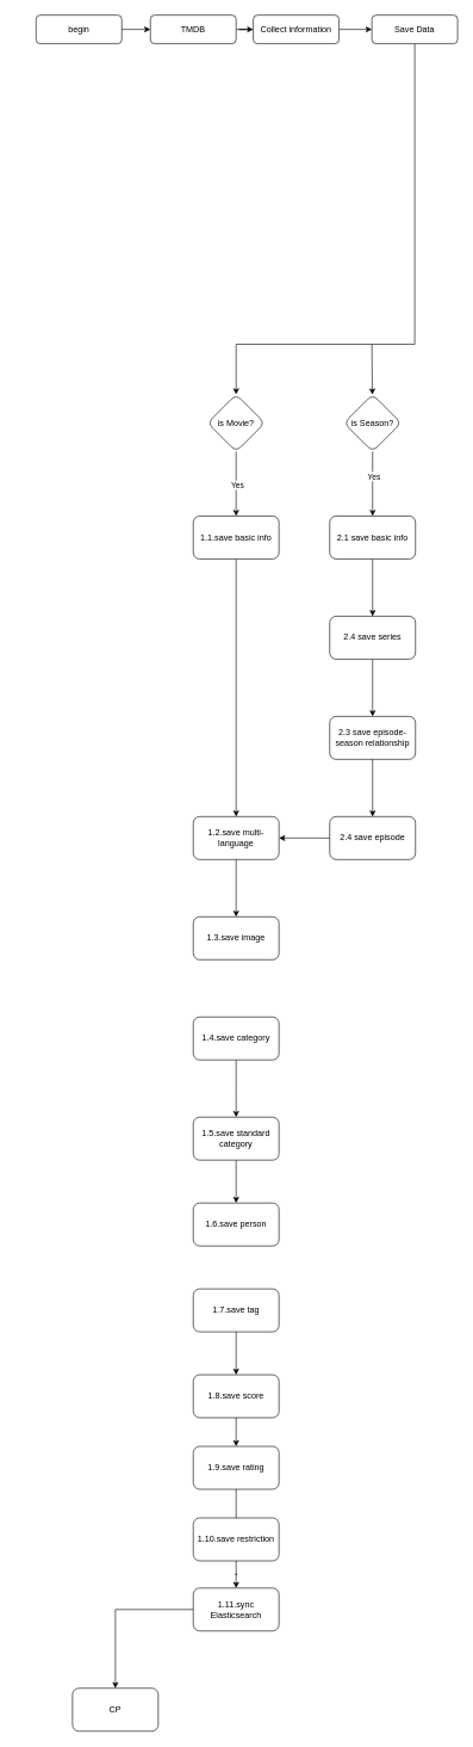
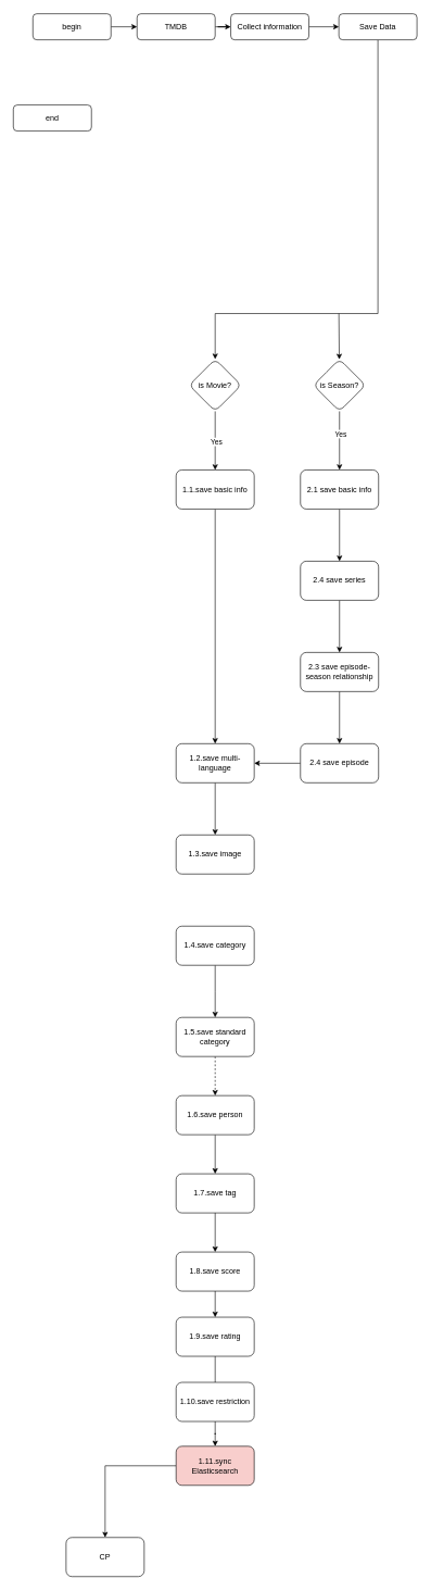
  <mxCell id="0" />
  <mxCell id="1" parent="0" />
  <mxCell id="2" value="" style="edgeStyle=orthogonalEdgeStyle;rounded=0;orthogonalLoop=1;jettySize=auto;html=1;" edge="1" parent="1" source="3" target="6"><mxGeometry relative="1" as="geometry" /></mxCell>
  <mxCell id="3" value="begin" style="rounded=1;whiteSpace=wrap;html=1;fontSize=12;glass=0;strokeWidth=1;shadow=0;" parent="1" vertex="1"><mxGeometry x="50" y="20" width="120" height="40" as="geometry" /></mxCell>
+ <mxCell id="4" value="end" style="rounded=1;whiteSpace=wrap;html=1;fontSize=12;glass=0;strokeWidth=1;shadow=0;" parent="1" vertex="1"><mxGeometry x="20" y="160" width="120" height="40" as="geometry" /></mxCell>
  <mxCell id="5" value="" style="edgeStyle=orthogonalEdgeStyle;rounded=0;orthogonalLoop=1;jettySize=auto;html=1;" edge="1" parent="1" source="6" target="8"><mxGeometry relative="1" as="geometry" /></mxCell>
  <mxCell id="6" value="TMDB" style="rounded=1;whiteSpace=wrap;html=1;fontSize=12;glass=0;strokeWidth=1;shadow=0;" vertex="1" parent="1"><mxGeometry x="210" y="20" width="120" height="40" as="geometry" /></mxCell>
  <mxCell id="7" value="" style="edgeStyle=orthogonalEdgeStyle;rounded=0;orthogonalLoop=1;jettySize=auto;html=1;" edge="1" parent="1" source="8" target="10"><mxGeometry relative="1" as="geometry" /></mxCell>
  <mxCell id="8" value="Collect information" style="rounded=1;whiteSpace=wrap;html=1;fontSize=12;glass=0;strokeWidth=1;shadow=0;" vertex="1" parent="1"><mxGeometry x="354" y="20" width="120" height="40" as="geometry" /></mxCell>
  <mxCell id="9" value="" style="edgeStyle=orthogonalEdgeStyle;rounded=0;orthogonalLoop=1;jettySize=auto;html=1;" edge="1" parent="1" source="10" target="13"><mxGeometry relative="1" as="geometry"><Array as="points"><mxPoint x="580" y="480" /><mxPoint x="330" y="480" /></Array></mxGeometry></mxCell>
  <mxCell id="10" value="Save Data" style="rounded=1;whiteSpace=wrap;html=1;fontSize=12;glass=0;strokeWidth=1;shadow=0;" vertex="1" parent="1"><mxGeometry x="520" y="20" width="120" height="40" as="geometry" /></mxCell>
  <mxCell id="11" value="" style="edgeStyle=orthogonalEdgeStyle;rounded=0;orthogonalLoop=1;jettySize=auto;html=1;" edge="1" parent="1" source="13" target="18"><mxGeometry relative="1" as="geometry" /></mxCell>
  <mxCell id="12" value="Yes" style="edgeLabel;html=1;align=center;verticalAlign=middle;resizable=0;points=[];" vertex="1" connectable="0" parent="11"><mxGeometry x="0.022" y="1" relative="1" as="geometry"><mxPoint as="offset" /></mxGeometry></mxCell>
  <mxCell id="13" value="is Movie?" style="rhombus;whiteSpace=wrap;html=1;rounded=1;glass=0;strokeWidth=1;shadow=0;" vertex="1" parent="1"><mxGeometry x="290" y="550" width="80" height="80" as="geometry" /></mxCell>
  <mxCell id="14" value="" style="edgeStyle=orthogonalEdgeStyle;rounded=0;orthogonalLoop=1;jettySize=auto;html=1;" edge="1" parent="1" source="16" target="39"><mxGeometry relative="1" as="geometry" /></mxCell>
  <mxCell id="15" value="Yes" style="edgeLabel;html=1;align=center;verticalAlign=middle;resizable=0;points=[];" vertex="1" connectable="0" parent="14"><mxGeometry x="-0.244" y="1" relative="1" as="geometry"><mxPoint as="offset" /></mxGeometry></mxCell>
  <mxCell id="16" value="is Season?" style="rhombus;whiteSpace=wrap;html=1;rounded=1;glass=0;strokeWidth=1;shadow=0;" vertex="1" parent="1"><mxGeometry x="481" y="550" width="80" height="80" as="geometry" /></mxCell>
  <mxCell id="17" value="" style="edgeStyle=orthogonalEdgeStyle;rounded=0;orthogonalLoop=1;jettySize=auto;html=1;" edge="1" parent="1" source="18" target="20"><mxGeometry relative="1" as="geometry" /></mxCell>
  <mxCell id="18" value="1.1.save basic info" style="whiteSpace=wrap;html=1;rounded=1;glass=0;strokeWidth=1;shadow=0;" vertex="1" parent="1"><mxGeometry x="270" y="720" width="120" height="60" as="geometry" /></mxCell>
  <mxCell id="19" value="" style="edgeStyle=orthogonalEdgeStyle;rounded=0;orthogonalLoop=1;jettySize=auto;html=1;" edge="1" parent="1" source="20" target="21"><mxGeometry relative="1" as="geometry" /></mxCell>
  <mxCell id="20" value="1.2.save multi-language" style="whiteSpace=wrap;html=1;rounded=1;glass=0;strokeWidth=1;shadow=0;" vertex="1" parent="1"><mxGeometry x="270" y="1140" width="120" height="60" as="geometry" /></mxCell>
  <mxCell id="21" value="1.3.save image" style="whiteSpace=wrap;html=1;rounded=1;glass=0;strokeWidth=1;shadow=0;" vertex="1" parent="1"><mxGeometry x="270" y="1280" width="120" height="60" as="geometry" /></mxCell>
  <mxCell id="22" value="" style="edgeStyle=orthogonalEdgeStyle;rounded=0;orthogonalLoop=1;jettySize=auto;html=1;" edge="1" parent="1" source="23"><mxGeometry relative="1" as="geometry"><mxPoint x="330" y="1560" as="targetPoint" /></mxGeometry></mxCell>
  <mxCell id="23" value="1.4.save category" style="whiteSpace=wrap;html=1;rounded=1;glass=0;strokeWidth=1;shadow=0;" vertex="1" parent="1"><mxGeometry x="270" y="1420" width="120" height="60" as="geometry" /></mxCell>
- <mxCell id="24" value="" style="edgeStyle=orthogonalEdgeStyle;rounded=0;orthogonalLoop=1;jettySize=auto;html=1;" edge="1" parent="1" source="25" target="27"><mxGeometry relative="1" as="geometry" /></mxCell>
+ <mxCell id="24" value="" style="edgeStyle=orthogonalEdgeStyle;rounded=0;orthogonalLoop=1;jettySize=auto;html=1;dashed=1;" edge="1" parent="1" source="25" target="27"><mxGeometry relative="1" as="geometry" /></mxCell>
  <mxCell id="25" value="1.5.save standard category" style="whiteSpace=wrap;html=1;rounded=1;glass=0;strokeWidth=1;shadow=0;" vertex="1" parent="1"><mxGeometry x="270" y="1560" width="120" height="60" as="geometry" /></mxCell>
+ <mxCell id="26" value="" style="edgeStyle=orthogonalEdgeStyle;rounded=0;orthogonalLoop=1;jettySize=auto;html=1;" edge="1" parent="1" source="27" target="29"><mxGeometry relative="1" as="geometry" /></mxCell>
  <mxCell id="27" value="1.6.save person" style="whiteSpace=wrap;html=1;rounded=1;glass=0;strokeWidth=1;shadow=0;" vertex="1" parent="1"><mxGeometry x="270" y="1680" width="120" height="60" as="geometry" /></mxCell>
  <mxCell id="28" value="" style="edgeStyle=orthogonalEdgeStyle;rounded=0;orthogonalLoop=1;jettySize=auto;html=1;" edge="1" parent="1" source="29" target="31"><mxGeometry relative="1" as="geometry" /></mxCell>
  <mxCell id="29" value="1.7.save tag" style="whiteSpace=wrap;html=1;rounded=1;glass=0;strokeWidth=1;shadow=0;" vertex="1" parent="1"><mxGeometry x="270" y="1800" width="120" height="60" as="geometry" /></mxCell>
  <mxCell id="30" value="" style="edgeStyle=orthogonalEdgeStyle;rounded=0;orthogonalLoop=1;jettySize=auto;html=1;" edge="1" parent="1" source="31" target="33"><mxGeometry relative="1" as="geometry" /></mxCell>
  <mxCell id="31" value="1.8.save score" style="whiteSpace=wrap;html=1;rounded=1;glass=0;strokeWidth=1;shadow=0;" vertex="1" parent="1"><mxGeometry x="270" y="1920" width="120" height="60" as="geometry" /></mxCell>
  <mxCell id="32" value="" style="edgeStyle=orthogonalEdgeStyle;rounded=0;orthogonalLoop=1;jettySize=auto;html=1;endArrow=none;" edge="1" parent="1" source="33" target="35"><mxGeometry relative="1" as="geometry" /></mxCell>
  <mxCell id="33" value="1.9.save rating" style="whiteSpace=wrap;html=1;rounded=1;glass=0;strokeWidth=1;shadow=0;" vertex="1" parent="1"><mxGeometry x="270" y="2020" width="120" height="60" as="geometry" /></mxCell>
  <mxCell id="34" value="" style="edgeStyle=orthogonalEdgeStyle;rounded=0;orthogonalLoop=1;jettySize=auto;html=1;" edge="1" parent="1" source="35" target="37"><mxGeometry relative="1" as="geometry" /></mxCell>
  <mxCell id="35" value="1.10.save restriction" style="whiteSpace=wrap;html=1;rounded=1;glass=0;strokeWidth=1;shadow=0;" vertex="1" parent="1"><mxGeometry x="270" y="2120" width="120" height="60" as="geometry" /></mxCell>
  <mxCell id="36" value="" style="edgeStyle=orthogonalEdgeStyle;rounded=0;orthogonalLoop=1;jettySize=auto;html=1;" edge="1" parent="1" source="37" target="46"><mxGeometry relative="1" as="geometry" /></mxCell>
- <mxCell id="37" value="1.11.sync Elasticsearch" style="whiteSpace=wrap;html=1;rounded=1;glass=0;strokeWidth=1;shadow=0;" vertex="1" parent="1"><mxGeometry x="270" y="2218" width="120" height="60" as="geometry" /></mxCell>
+ <mxCell id="37" value="1.11.sync Elasticsearch" style="whiteSpace=wrap;html=1;rounded=1;glass=0;strokeWidth=1;shadow=0;fillColor=#f8cecc;" vertex="1" parent="1"><mxGeometry x="270" y="2218" width="120" height="60" as="geometry" /></mxCell>
  <mxCell id="38" value="" style="edgeStyle=orthogonalEdgeStyle;rounded=0;orthogonalLoop=1;jettySize=auto;html=1;" edge="1" parent="1" source="39" target="41"><mxGeometry relative="1" as="geometry" /></mxCell>
  <mxCell id="39" value="2.1 save basic info" style="whiteSpace=wrap;html=1;rounded=1;glass=0;strokeWidth=1;shadow=0;" vertex="1" parent="1"><mxGeometry x="461" y="720" width="120" height="60" as="geometry" /></mxCell>
  <mxCell id="40" value="" style="edgeStyle=orthogonalEdgeStyle;rounded=0;orthogonalLoop=1;jettySize=auto;html=1;" edge="1" parent="1" source="41" target="43"><mxGeometry relative="1" as="geometry" /></mxCell>
  <mxCell id="41" value="2.4 save series" style="whiteSpace=wrap;html=1;rounded=1;glass=0;strokeWidth=1;shadow=0;" vertex="1" parent="1"><mxGeometry x="461" y="860" width="120" height="60" as="geometry" /></mxCell>
  <mxCell id="42" value="" style="edgeStyle=orthogonalEdgeStyle;rounded=0;orthogonalLoop=1;jettySize=auto;html=1;" edge="1" parent="1" source="43" target="45"><mxGeometry relative="1" as="geometry" /></mxCell>
  <mxCell id="43" value="2.3 save&amp;nbsp;episode-season relationship" style="whiteSpace=wrap;html=1;rounded=1;glass=0;strokeWidth=1;shadow=0;" vertex="1" parent="1"><mxGeometry x="461" y="1000" width="120" height="60" as="geometry" /></mxCell>
  <mxCell id="44" value="" style="edgeStyle=orthogonalEdgeStyle;rounded=0;orthogonalLoop=1;jettySize=auto;html=1;" edge="1" parent="1" source="45" target="20"><mxGeometry relative="1" as="geometry" /></mxCell>
  <mxCell id="45" value="2.4 save episode" style="whiteSpace=wrap;html=1;rounded=1;glass=0;strokeWidth=1;shadow=0;" vertex="1" parent="1"><mxGeometry x="461" y="1140" width="120" height="60" as="geometry" /></mxCell>
  <mxCell id="46" value="CP" style="whiteSpace=wrap;html=1;rounded=1;glass=0;strokeWidth=1;shadow=0;" vertex="1" parent="1"><mxGeometry x="101" y="2358" width="120" height="60" as="geometry" /></mxCell>
  <mxCell id="47" value="" style="endArrow=classic;html=1;rounded=0;" edge="1" parent="1" target="16"><mxGeometry width="50" height="50" relative="1" as="geometry"><mxPoint x="520" y="480" as="sourcePoint" /><mxPoint x="440" y="660" as="targetPoint" /></mxGeometry></mxCell>
